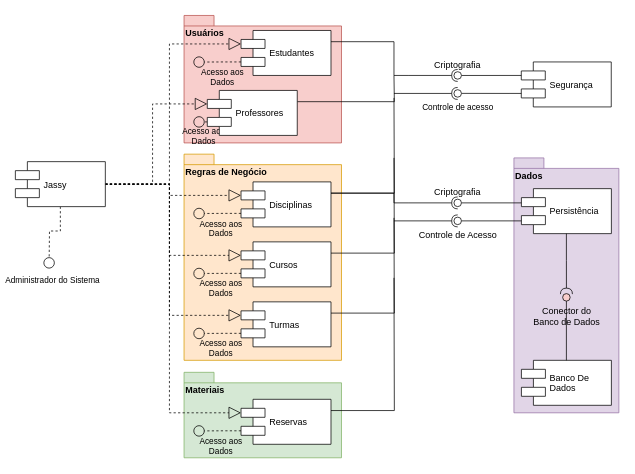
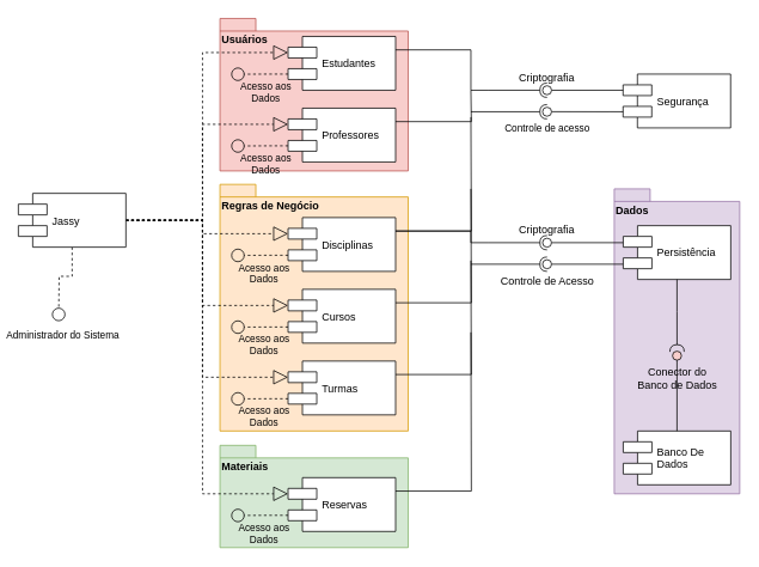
  <mxCell id="0" />
  <mxCell id="1" parent="0" />
  <mxCell id="2" value="Dados" style="shape=folder;fontStyle=1;spacingTop=10;tabWidth=40;tabHeight=14;tabPosition=left;html=1;align=left;verticalAlign=top;fillColor=#e1d5e7;strokeColor=#9673a6;" parent="1" vertex="1"><mxGeometry x="685" y="210" width="140" height="340" as="geometry" /></mxCell>
  <mxCell id="3" value="Materiais" style="shape=folder;fontStyle=1;spacingTop=10;tabWidth=40;tabHeight=14;tabPosition=left;html=1;align=left;fillColor=#d5e8d4;strokeColor=#82b366;verticalAlign=top;" parent="1" vertex="1"><mxGeometry x="245" y="496" width="210" height="114" as="geometry" /></mxCell>
  <mxCell id="4" value="Regras de Negócio" style="shape=folder;fontStyle=1;spacingTop=10;tabWidth=40;tabHeight=14;tabPosition=left;html=1;align=left;verticalAlign=top;fillColor=#ffe6cc;strokeColor=#d79b00;" parent="1" vertex="1"><mxGeometry x="245" y="205" width="210" height="275" as="geometry" /></mxCell>
  <mxCell id="5" value="Usuários" style="shape=folder;fontStyle=1;spacingTop=10;tabWidth=40;tabHeight=14;tabPosition=left;html=1;fillColor=#f8cecc;strokeColor=#b85450;align=left;verticalAlign=top;" parent="1" vertex="1"><mxGeometry x="245" width="210" height="170" as="geometry" y="20" /></mxCell>
  <mxCell id="6" style="edgeStyle=orthogonalEdgeStyle;rounded=0;orthogonalLoop=1;jettySize=auto;html=1;exitX=1;exitY=0.5;exitDx=0;exitDy=0;entryX=0;entryY=0.3;entryDx=0;entryDy=0;startArrow=none;startFill=0;startSize=6;sourcePerimeterSpacing=4;endArrow=block;endFill=0;endSize=14;targetPerimeterSpacing=4;strokeColor=#000000;dashed=1;" parent="1" source="13" target="18" edge="1"><mxGeometry relative="1" as="geometry" /></mxCell>
  <mxCell id="7" style="edgeStyle=orthogonalEdgeStyle;rounded=0;orthogonalLoop=1;jettySize=auto;html=1;exitX=1;exitY=0.5;exitDx=0;exitDy=0;entryX=0;entryY=0.3;entryDx=0;entryDy=0;dashed=1;startArrow=none;startFill=0;startSize=6;sourcePerimeterSpacing=4;endArrow=block;endFill=0;endSize=14;targetPerimeterSpacing=4;strokeColor=#000000;" parent="1" source="13" target="15" edge="1"><mxGeometry relative="1" as="geometry" /></mxCell>
  <mxCell id="8" style="edgeStyle=orthogonalEdgeStyle;rounded=0;orthogonalLoop=1;jettySize=auto;html=1;exitX=1;exitY=0.5;exitDx=0;exitDy=0;entryX=0;entryY=0.3;entryDx=0;entryDy=0;dashed=1;startArrow=none;startFill=0;startSize=6;sourcePerimeterSpacing=4;endArrow=block;endFill=0;endSize=14;targetPerimeterSpacing=4;strokeColor=#000000;" parent="1" source="13" target="21" edge="1"><mxGeometry relative="1" as="geometry" /></mxCell>
  <mxCell id="9" style="edgeStyle=orthogonalEdgeStyle;rounded=0;orthogonalLoop=1;jettySize=auto;html=1;exitX=1;exitY=0.5;exitDx=0;exitDy=0;entryX=0;entryY=0.3;entryDx=0;entryDy=0;dashed=1;startArrow=none;startFill=0;startSize=6;sourcePerimeterSpacing=4;endArrow=block;endFill=0;endSize=14;targetPerimeterSpacing=4;strokeColor=#000000;" parent="1" source="13" target="24" edge="1"><mxGeometry relative="1" as="geometry" /></mxCell>
  <mxCell id="10" style="edgeStyle=orthogonalEdgeStyle;rounded=0;orthogonalLoop=1;jettySize=auto;html=1;exitX=1;exitY=0.5;exitDx=0;exitDy=0;entryX=0;entryY=0.3;entryDx=0;entryDy=0;dashed=1;startArrow=none;startFill=0;startSize=6;sourcePerimeterSpacing=4;endArrow=block;endFill=0;endSize=14;targetPerimeterSpacing=4;strokeColor=#000000;" parent="1" source="13" target="27" edge="1"><mxGeometry relative="1" as="geometry" /></mxCell>
  <mxCell id="11" style="edgeStyle=orthogonalEdgeStyle;rounded=0;orthogonalLoop=1;jettySize=auto;html=1;exitX=1;exitY=0.5;exitDx=0;exitDy=0;entryX=0;entryY=0.3;entryDx=0;entryDy=0;dashed=1;startArrow=none;startFill=0;startSize=6;sourcePerimeterSpacing=4;endArrow=block;endFill=0;endSize=14;targetPerimeterSpacing=4;strokeColor=#000000;" parent="1" source="13" target="30" edge="1"><mxGeometry relative="1" as="geometry" /></mxCell>
  <mxCell id="12" value="Administrador do Sistema" style="edgeStyle=orthogonalEdgeStyle;rounded=0;orthogonalLoop=1;jettySize=auto;html=1;exitX=0.5;exitY=1;exitDx=0;exitDy=0;dashed=1;startArrow=none;startFill=0;startSize=6;sourcePerimeterSpacing=4;endArrow=oval;endFill=0;endSize=14;targetPerimeterSpacing=4;strokeColor=#000000;verticalAlign=top;align=left;" parent="1" source="13" edge="1"><mxGeometry x="1" y="-61" relative="1" as="geometry"><mxPoint x="65" y="350" as="targetPoint" /><mxPoint x="1" y="10" as="offset" /></mxGeometry></mxCell>
  <mxCell id="13" value="Jassy" style="shape=component;align=left;spacingLeft=36;" parent="1" vertex="1"><mxGeometry x="20" y="215" width="120" height="60" as="geometry" /></mxCell>
  <mxCell id="14" value="Acesso aos&lt;br&gt;Dados" style="edgeStyle=orthogonalEdgeStyle;rounded=0;orthogonalLoop=1;jettySize=auto;html=1;exitX=0;exitY=0.7;exitDx=0;exitDy=0;dashed=1;startArrow=none;startFill=0;startSize=6;sourcePerimeterSpacing=4;endArrow=oval;endFill=0;endSize=14;targetPerimeterSpacing=4;strokeColor=#000000;verticalAlign=top;align=center;labelBackgroundColor=none;" parent="1" source="15" edge="1"><mxGeometry x="-0.071" relative="1" as="geometry"><mxPoint x="265" y="82.167" as="targetPoint" /><mxPoint as="offset" /></mxGeometry></mxCell>
  <mxCell id="15" value="Estudantes" style="shape=component;align=left;spacingLeft=36;" parent="1" vertex="1"><mxGeometry x="321" y="40" width="120" height="60" as="geometry" /></mxCell>
  <mxCell id="16" value="Acesso aos&lt;br&gt;Dados" style="edgeStyle=orthogonalEdgeStyle;rounded=0;orthogonalLoop=1;jettySize=auto;html=1;exitX=0;exitY=0.7;exitDx=0;exitDy=0;dashed=1;startArrow=none;startFill=0;startSize=6;sourcePerimeterSpacing=4;endArrow=oval;endFill=0;endSize=14;targetPerimeterSpacing=4;strokeColor=#000000;verticalAlign=top;labelBackgroundColor=none;" parent="1" source="18" edge="1"><mxGeometry x="-0.071" relative="1" as="geometry"><mxPoint x="265" y="162.167" as="targetPoint" /><mxPoint as="offset" /></mxGeometry></mxCell>
  <mxCell id="17" style="edgeStyle=orthogonalEdgeStyle;rounded=0;orthogonalLoop=1;jettySize=auto;html=1;exitX=1;exitY=0.25;exitDx=0;exitDy=0;startArrow=none;startFill=0;startSize=6;sourcePerimeterSpacing=4;endArrow=none;endFill=0;endSize=14;targetPerimeterSpacing=4;strokeColor=#000000;" parent="1" source="18" edge="1"><mxGeometry relative="1" as="geometry"><mxPoint x="525" y="100" as="targetPoint" /></mxGeometry></mxCell>
- <mxCell id="18" value="Professores" style="shape=component;align=left;spacingLeft=36;" parent="1" vertex="1"><mxGeometry x="276" y="120" width="120" height="60" as="geometry" /></mxCell>
+ <mxCell id="18" value="Professores" style="shape=component;align=left;spacingLeft=36;" parent="1" vertex="1"><mxGeometry x="321" y="120" width="120" height="60" as="geometry" /></mxCell>
  <mxCell id="19" value="Acesso aos&lt;br&gt;Dados" style="edgeStyle=orthogonalEdgeStyle;rounded=0;orthogonalLoop=1;jettySize=auto;html=1;exitX=0;exitY=0.7;exitDx=0;exitDy=0;dashed=1;startArrow=none;startFill=0;startSize=6;sourcePerimeterSpacing=4;endArrow=oval;endFill=0;endSize=14;targetPerimeterSpacing=4;strokeColor=#000000;align=center;verticalAlign=top;labelBackgroundColor=none;" parent="1" source="21" edge="1"><mxGeometry relative="1" as="geometry"><mxPoint x="265" y="284.167" as="targetPoint" /></mxGeometry></mxCell>
  <mxCell id="20" style="edgeStyle=orthogonalEdgeStyle;rounded=0;orthogonalLoop=1;jettySize=auto;html=1;exitX=1;exitY=0.25;exitDx=0;exitDy=0;startArrow=none;startFill=0;startSize=6;sourcePerimeterSpacing=4;endArrow=none;endFill=0;endSize=14;targetPerimeterSpacing=4;strokeColor=#000000;" parent="1" source="21" edge="1"><mxGeometry relative="1" as="geometry"><mxPoint x="525" y="130" as="targetPoint" /></mxGeometry></mxCell>
  <mxCell id="21" value="Disciplinas" style="shape=component;align=left;spacingLeft=36;" parent="1" vertex="1"><mxGeometry x="321" y="242" width="120" height="60" as="geometry" /></mxCell>
  <mxCell id="22" value="Acesso aos&lt;br&gt;Dados" style="edgeStyle=orthogonalEdgeStyle;rounded=0;orthogonalLoop=1;jettySize=auto;html=1;exitX=0;exitY=0.7;exitDx=0;exitDy=0;dashed=1;startArrow=none;startFill=0;startSize=6;sourcePerimeterSpacing=4;endArrow=oval;endFill=0;endSize=14;targetPerimeterSpacing=4;strokeColor=#000000;align=center;verticalAlign=top;labelBackgroundColor=none;" parent="1" source="24" edge="1"><mxGeometry relative="1" as="geometry"><mxPoint x="265" y="364.167" as="targetPoint" /></mxGeometry></mxCell>
  <mxCell id="23" style="edgeStyle=orthogonalEdgeStyle;rounded=0;orthogonalLoop=1;jettySize=auto;html=1;exitX=1;exitY=0.25;exitDx=0;exitDy=0;startArrow=none;startFill=0;startSize=6;sourcePerimeterSpacing=4;endArrow=none;endFill=0;endSize=14;targetPerimeterSpacing=4;strokeColor=#000000;" parent="1" source="24" edge="1"><mxGeometry relative="1" as="geometry"><mxPoint x="525" y="210" as="targetPoint" /></mxGeometry></mxCell>
  <mxCell id="24" value="Cursos" style="shape=component;align=left;spacingLeft=36;" parent="1" vertex="1"><mxGeometry x="321" y="322" width="120" height="60" as="geometry" /></mxCell>
  <mxCell id="25" value="Acesso aos&lt;br&gt;Dados" style="edgeStyle=orthogonalEdgeStyle;rounded=0;orthogonalLoop=1;jettySize=auto;html=1;exitX=0;exitY=0.7;exitDx=0;exitDy=0;dashed=1;startArrow=none;startFill=0;startSize=6;sourcePerimeterSpacing=4;endArrow=oval;endFill=0;endSize=14;targetPerimeterSpacing=4;strokeColor=#000000;verticalAlign=top;labelBackgroundColor=none;" parent="1" source="27" edge="1"><mxGeometry relative="1" as="geometry"><mxPoint x="265" y="444.167" as="targetPoint" /></mxGeometry></mxCell>
  <mxCell id="26" style="edgeStyle=orthogonalEdgeStyle;rounded=0;orthogonalLoop=1;jettySize=auto;html=1;exitX=1;exitY=0.25;exitDx=0;exitDy=0;startArrow=none;startFill=0;startSize=6;sourcePerimeterSpacing=4;endArrow=none;endFill=0;endSize=14;targetPerimeterSpacing=4;strokeColor=#000000;" parent="1" source="27" edge="1"><mxGeometry relative="1" as="geometry"><mxPoint x="525" y="290" as="targetPoint" /></mxGeometry></mxCell>
  <mxCell id="27" value="Turmas" style="shape=component;align=left;spacingLeft=36;" parent="1" vertex="1"><mxGeometry x="321" y="402" width="120" height="60" as="geometry" /></mxCell>
  <mxCell id="28" value="Acesso aos&lt;br&gt;Dados" style="edgeStyle=orthogonalEdgeStyle;rounded=0;orthogonalLoop=1;jettySize=auto;html=1;exitX=0;exitY=0.7;exitDx=0;exitDy=0;dashed=1;startArrow=none;startFill=0;startSize=6;sourcePerimeterSpacing=4;endArrow=oval;endFill=0;endSize=14;targetPerimeterSpacing=4;strokeColor=#000000;labelBackgroundColor=none;verticalAlign=top;" parent="1" source="30" edge="1"><mxGeometry relative="1" as="geometry"><mxPoint x="265" y="574.167" as="targetPoint" /></mxGeometry></mxCell>
  <mxCell id="29" style="edgeStyle=orthogonalEdgeStyle;rounded=0;orthogonalLoop=1;jettySize=auto;html=1;exitX=1;exitY=0.25;exitDx=0;exitDy=0;startArrow=none;startFill=0;startSize=6;sourcePerimeterSpacing=4;endArrow=none;endFill=0;endSize=14;targetPerimeterSpacing=4;strokeColor=#000000;" parent="1" source="30" edge="1"><mxGeometry relative="1" as="geometry"><mxPoint x="525" y="370" as="targetPoint" /></mxGeometry></mxCell>
  <mxCell id="30" value="Reservas" style="shape=component;align=left;spacingLeft=36;" parent="1" vertex="1"><mxGeometry x="321" y="532" width="120" height="60" as="geometry" /></mxCell>
  <mxCell id="31" value="Banco De&#10;Dados" style="shape=component;align=left;spacingLeft=36;" parent="1" vertex="1"><mxGeometry x="695" y="480" width="120" height="60" as="geometry" /></mxCell>
  <mxCell id="32" value="Persistência" style="shape=component;align=left;spacingLeft=36;" parent="1" vertex="1"><mxGeometry x="695" y="251" width="120" height="60" as="geometry" /></mxCell>
  <mxCell id="33" value="" style="rounded=0;orthogonalLoop=1;jettySize=auto;html=1;endArrow=none;endFill=0;strokeColor=#000000;exitX=0.5;exitY=0;exitDx=0;exitDy=0;" parent="1" source="31" target="35" edge="1"><mxGeometry relative="1" as="geometry"><mxPoint x="755" y="310" as="sourcePoint" /><mxPoint x="815" y="440" as="targetPoint" /></mxGeometry></mxCell>
  <mxCell id="34" value="" style="rounded=0;orthogonalLoop=1;jettySize=auto;html=1;endArrow=halfCircle;endFill=0;endSize=6;strokeWidth=1;entryX=0.504;entryY=0.07;entryDx=0;entryDy=0;entryPerimeter=0;" parent="1" source="32" target="35" edge="1"><mxGeometry relative="1" as="geometry"><mxPoint x="365" y="641" as="sourcePoint" /><mxPoint x="765" y="461" as="targetPoint" /><Array as="points"><mxPoint x="755" y="347" /></Array></mxGeometry></mxCell>
  <mxCell id="35" value="Conector do&lt;br&gt;Banco de Dados" style="ellipse;html=1;fontFamily=Helvetica;fontSize=12;fontColor=#000000;align=center;strokeColor=#000000;fillColor=#f8cecc;points=[];aspect=fixed;resizable=0;labelPosition=center;verticalLabelPosition=bottom;verticalAlign=top;" parent="1" vertex="1"><mxGeometry x="750" y="391" width="10" height="10" as="geometry" /></mxCell>
  <mxCell id="36" value="Segurança" style="shape=component;align=left;spacingLeft=36;" parent="1" vertex="1"><mxGeometry x="694.833" y="82" width="120" height="60" as="geometry" /></mxCell>
  <mxCell id="37" value="" style="rounded=0;orthogonalLoop=1;jettySize=auto;html=1;endArrow=none;endFill=0;strokeColor=#000000;exitX=0;exitY=0.3;exitDx=0;exitDy=0;" parent="1" source="36" target="39" edge="1"><mxGeometry relative="1" as="geometry"><mxPoint x="555" y="100" as="sourcePoint" /></mxGeometry></mxCell>
  <mxCell id="38" value="" style="rounded=0;orthogonalLoop=1;jettySize=auto;html=1;endArrow=halfCircle;endFill=0;entryX=0.5;entryY=0.5;entryDx=0;entryDy=0;endSize=6;strokeWidth=1;exitX=1;exitY=0.25;exitDx=0;exitDy=0;" parent="1" source="15" target="39" edge="1"><mxGeometry relative="1" as="geometry"><mxPoint x="595" y="100" as="sourcePoint" /><Array as="points"><mxPoint x="525" y="55" /><mxPoint x="525" y="100" /><mxPoint x="545" y="100" /></Array></mxGeometry></mxCell>
  <mxCell id="39" value="Criptografia" style="ellipse;whiteSpace=wrap;html=1;fontFamily=Helvetica;fontSize=12;fontColor=#000000;align=center;strokeColor=#000000;fillColor=#ffffff;points=[];aspect=fixed;resizable=0;verticalAlign=bottom;labelPosition=center;verticalLabelPosition=top;" parent="1" vertex="1"><mxGeometry x="605" y="95" width="10" height="10" as="geometry" /></mxCell>
  <mxCell id="40" value="" style="rounded=0;orthogonalLoop=1;jettySize=auto;html=1;endArrow=none;endFill=0;strokeColor=#000000;exitX=0;exitY=0.7;exitDx=0;exitDy=0;" parent="1" source="36" target="42" edge="1"><mxGeometry relative="1" as="geometry"><mxPoint x="590" y="137" as="sourcePoint" /></mxGeometry></mxCell>
  <mxCell id="41" value="" style="rounded=0;orthogonalLoop=1;jettySize=auto;html=1;endArrow=halfCircle;endFill=0;entryX=0.5;entryY=0.5;entryDx=0;entryDy=0;endSize=6;strokeWidth=1;" parent="1" target="42" edge="1"><mxGeometry relative="1" as="geometry"><mxPoint x="525" y="124" as="sourcePoint" /></mxGeometry></mxCell>
  <mxCell id="42" value="Controle de acesso" style="ellipse;html=1;fontFamily=Helvetica;fontSize=11;fontColor=#000000;align=center;strokeColor=#000000;fillColor=#ffffff;points=[];aspect=fixed;resizable=0;labelPosition=center;verticalLabelPosition=bottom;verticalAlign=top;" parent="1" vertex="1"><mxGeometry x="605" y="119" width="10" height="10" as="geometry" /></mxCell>
  <mxCell id="43" value="" style="rounded=0;orthogonalLoop=1;jettySize=auto;html=1;endArrow=none;endFill=0;strokeColor=#000000;exitX=0;exitY=0.3;exitDx=0;exitDy=0;" parent="1" target="45" edge="1"><mxGeometry relative="1" as="geometry"><mxPoint x="694.833" y="270" as="sourcePoint" /></mxGeometry></mxCell>
  <mxCell id="44" value="" style="rounded=0;orthogonalLoop=1;jettySize=auto;html=1;endArrow=halfCircle;endFill=0;entryX=0.5;entryY=0.5;entryDx=0;entryDy=0;endSize=6;strokeWidth=1;exitX=1;exitY=0.25;exitDx=0;exitDy=0;" parent="1" source="21" target="45" edge="1"><mxGeometry relative="1" as="geometry"><mxPoint x="441" y="225" as="sourcePoint" /><Array as="points"><mxPoint x="525" y="257" /><mxPoint x="525" y="270" /><mxPoint x="545" y="270" /></Array></mxGeometry></mxCell>
  <mxCell id="45" value="Criptografia" style="ellipse;whiteSpace=wrap;html=1;fontFamily=Helvetica;fontSize=12;fontColor=#000000;align=center;strokeColor=#000000;fillColor=#ffffff;points=[];aspect=fixed;resizable=0;labelPosition=center;verticalLabelPosition=top;verticalAlign=bottom;" parent="1" vertex="1"><mxGeometry x="605" y="265" width="10" height="10" as="geometry" /></mxCell>
  <mxCell id="46" value="" style="rounded=0;orthogonalLoop=1;jettySize=auto;html=1;endArrow=none;endFill=0;strokeColor=#000000;exitX=0;exitY=0.7;exitDx=0;exitDy=0;" parent="1" target="48" edge="1"><mxGeometry relative="1" as="geometry"><mxPoint x="694.833" y="294" as="sourcePoint" /></mxGeometry></mxCell>
  <mxCell id="47" value="" style="rounded=0;orthogonalLoop=1;jettySize=auto;html=1;endArrow=halfCircle;endFill=0;entryX=0.5;entryY=0.5;entryDx=0;entryDy=0;endSize=6;strokeWidth=1;" parent="1" target="48" edge="1"><mxGeometry relative="1" as="geometry"><mxPoint x="525" y="294" as="sourcePoint" /></mxGeometry></mxCell>
  <mxCell id="48" value="Controle de Acesso" style="ellipse;html=1;fontFamily=Helvetica;fontSize=12;fontColor=#000000;align=center;strokeColor=#000000;fillColor=#ffffff;points=[];aspect=fixed;resizable=0;labelPosition=center;verticalLabelPosition=bottom;verticalAlign=top;" parent="1" vertex="1"><mxGeometry x="605" y="289" width="10" height="10" as="geometry" /></mxCell>
